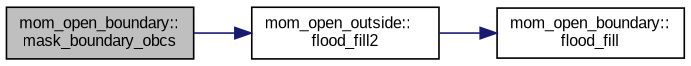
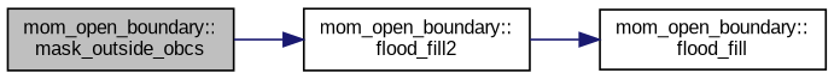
  digraph {
    fontname="Liberation Sans"
    rankdir=LR
    node [color=black fillcolor=white fontname="Liberation Sans" fontsize=10 shape=record style=filled]
    edge [color=midnightblue fontname="Liberation Sans" fontsize=10 labelfontname=Helvetica labelfontsize=10 style=solid]
-   n1 [fillcolor=grey75 fontcolor=black height=0.2 label="mom_open_boundary::\lmask_boundary_obcs" width=0.4]
-   n2 [height=0.2 label="mom_open_outside::\lflood_fill2" width=0.4]
+   n1 [fillcolor=grey75 fontcolor=black height=0.2 label="mom_open_boundary::\lmask_outside_obcs" width=0.4]
+   n2 [height=0.2 label="mom_open_boundary::\lflood_fill2" width=0.4]
    n3 [height=0.2 label="mom_open_boundary::\lflood_fill" width=0.4]
    n1 -> n2
    n2 -> n3
  }
